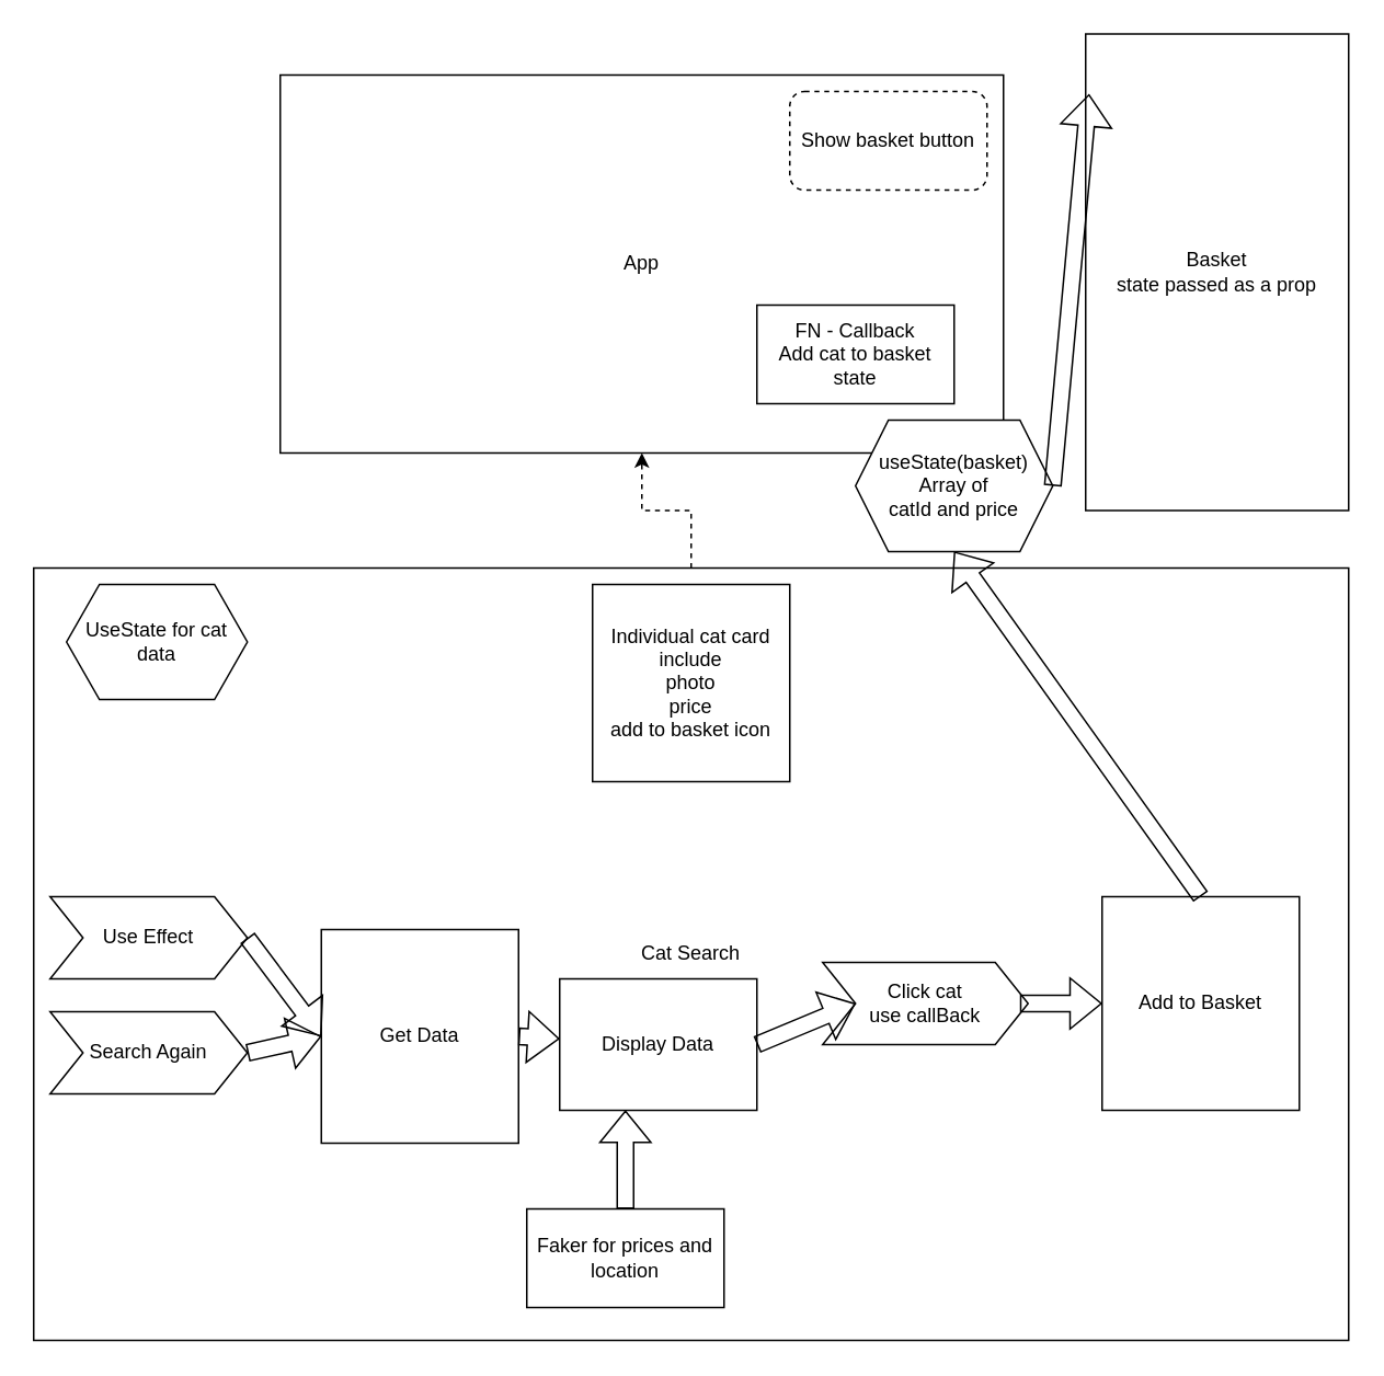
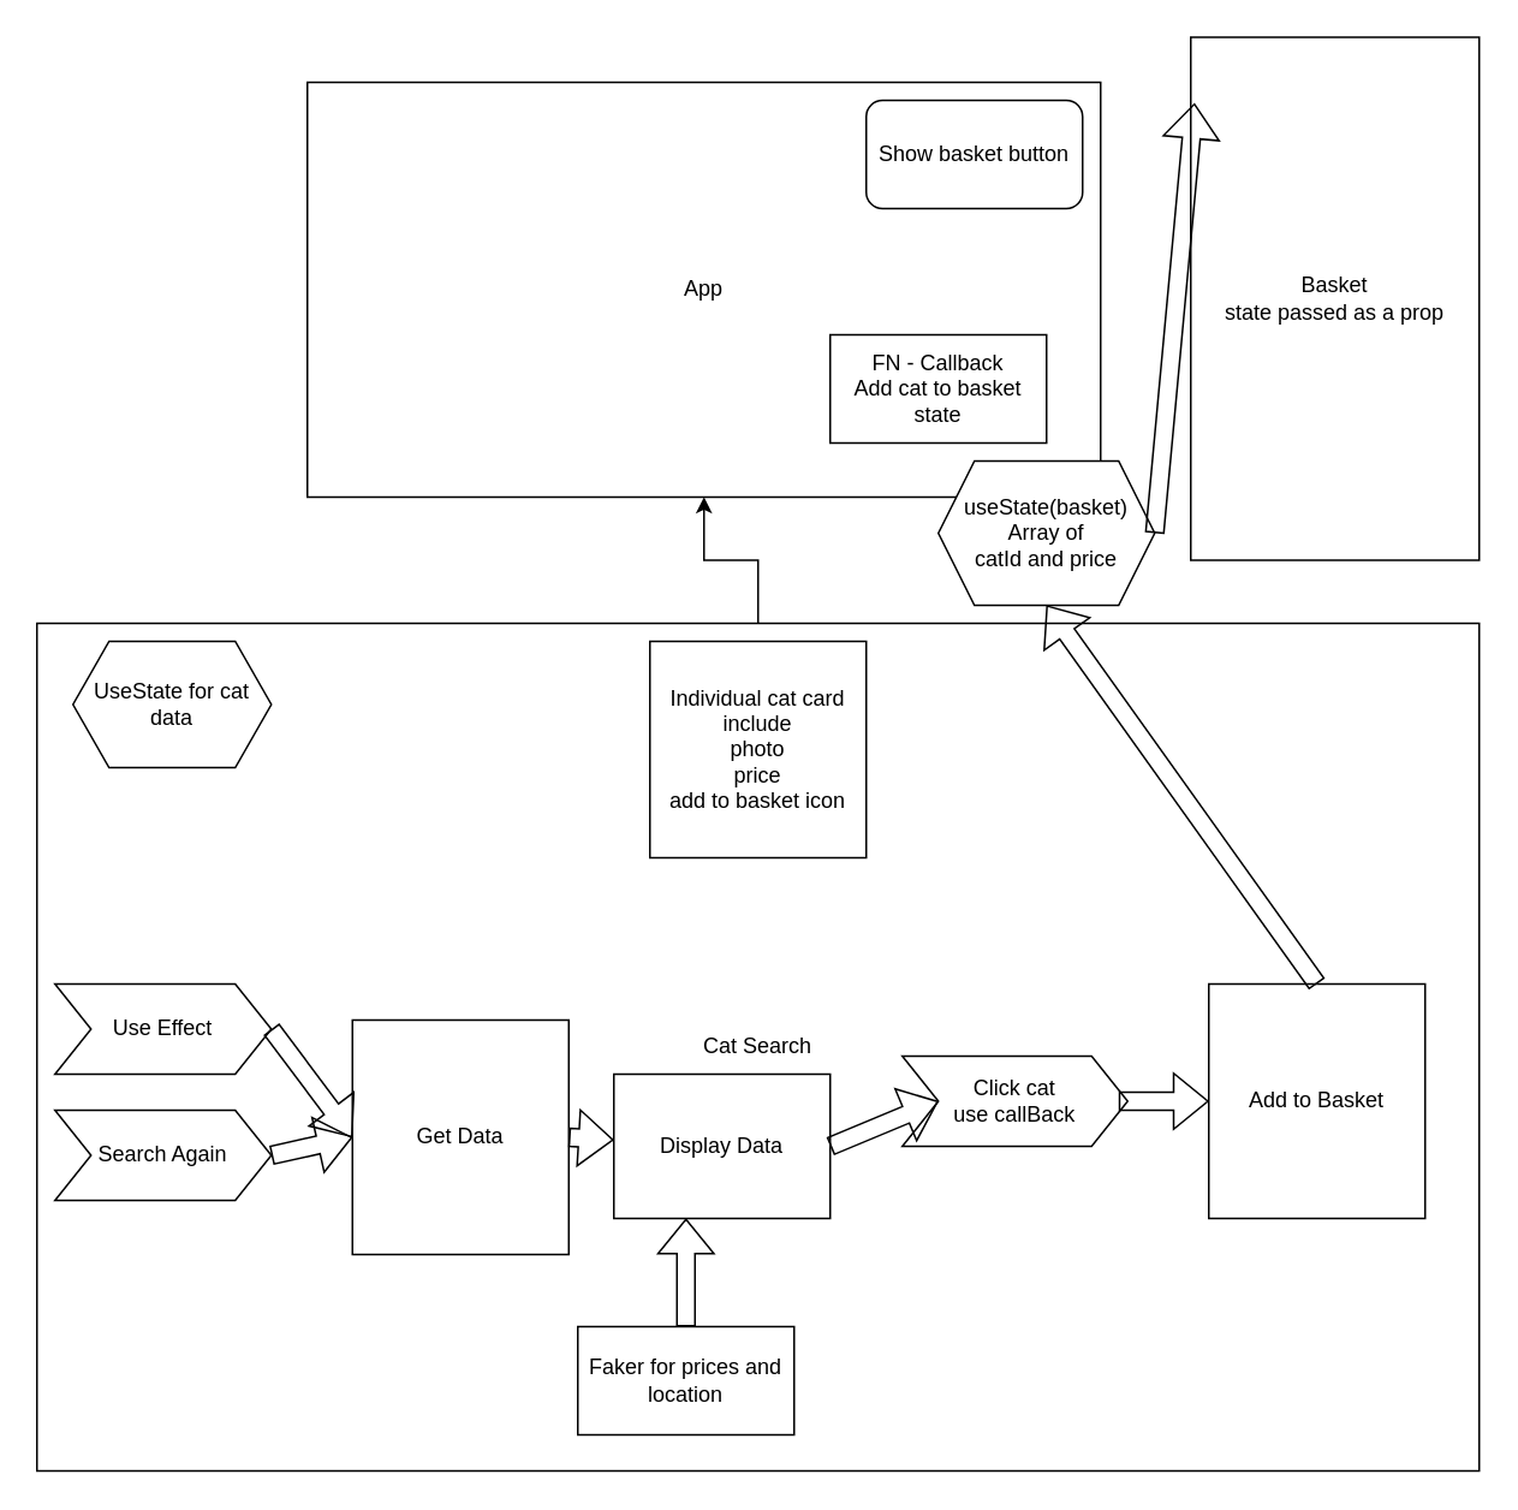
  <mxCell id="0" />
  <mxCell id="1" parent="0" />
  <mxCell id="2" value="App" style="rounded=0;whiteSpace=wrap;html=1;" parent="1" vertex="1"><mxGeometry x="170" y="45" width="440" height="230" as="geometry" /></mxCell>
- <mxCell id="3" value="" style="edgeStyle=orthogonalEdgeStyle;rounded=0;orthogonalLoop=1;jettySize=auto;html=1;dashed=1;" parent="1" source="4" target="2" edge="1"><mxGeometry relative="1" as="geometry" /></mxCell>
+ <mxCell id="3" value="" style="edgeStyle=orthogonalEdgeStyle;rounded=0;orthogonalLoop=1;jettySize=auto;html=1;" parent="1" source="4" target="2" edge="1"><mxGeometry relative="1" as="geometry" /></mxCell>
  <mxCell id="4" value="Cat Search" style="rounded=0;whiteSpace=wrap;html=1;" parent="1" vertex="1"><mxGeometry y="345" width="800" height="470" as="geometry" x="20" /></mxCell>
  <mxCell id="5" value="Display Data" style="rounded=0;whiteSpace=wrap;html=1;" parent="1" vertex="1"><mxGeometry x="340" y="595" width="120" height="80" as="geometry" /></mxCell>
  <mxCell id="6" value="Get Data" style="rounded=0;whiteSpace=wrap;html=1;" parent="1" vertex="1"><mxGeometry x="195" y="565" width="120" height="130" as="geometry" /></mxCell>
  <mxCell id="7" value="FN - Callback&lt;br&gt;Add cat to basket state" style="rounded=0;whiteSpace=wrap;html=1;" parent="1" vertex="1"><mxGeometry x="460" y="185" width="120" height="60" as="geometry" /></mxCell>
  <mxCell id="8" value="Click cat&lt;br&gt;use callBack" style="shape=step;perimeter=stepPerimeter;whiteSpace=wrap;html=1;fixedSize=1;" parent="1" vertex="1"><mxGeometry x="500" y="585" width="125" height="50" as="geometry" /></mxCell>
  <mxCell id="9" value="Use Effect" style="shape=step;perimeter=stepPerimeter;whiteSpace=wrap;html=1;fixedSize=1;" parent="1" vertex="1"><mxGeometry x="30" y="545" width="120" height="50" as="geometry" /></mxCell>
  <mxCell id="10" value="Search Again" style="shape=step;perimeter=stepPerimeter;whiteSpace=wrap;html=1;fixedSize=1;" parent="1" vertex="1"><mxGeometry x="30" y="615" width="120" height="50" as="geometry" /></mxCell>
  <mxCell id="11" value="Add to Basket" style="rounded=0;whiteSpace=wrap;html=1;" parent="1" vertex="1"><mxGeometry x="670" y="545" width="120" height="130" as="geometry" /></mxCell>
  <mxCell id="12" value="Basket&lt;br&gt;state passed as a prop" style="rounded=0;whiteSpace=wrap;html=1;" parent="1" vertex="1"><mxGeometry x="660" y="20" width="160" height="290" as="geometry" /></mxCell>
  <mxCell id="13" value="useState(basket)&lt;br&gt;Array of&lt;br&gt;catId and price" style="shape=hexagon;perimeter=hexagonPerimeter2;whiteSpace=wrap;html=1;fixedSize=1;" parent="1" vertex="1"><mxGeometry x="520" y="255" width="120" height="80" as="geometry" /></mxCell>
  <mxCell id="14" value="" style="shape=flexArrow;endArrow=classic;html=1;rounded=0;exitX=1;exitY=0.5;exitDx=0;exitDy=0;" parent="1" source="6" target="5" edge="1"><mxGeometry width="50" height="50" relative="1" as="geometry"><mxPoint x="320" y="655" as="sourcePoint" /><mxPoint x="370" y="605" as="targetPoint" /></mxGeometry></mxCell>
  <mxCell id="15" value="Faker for prices and location" style="rounded=0;whiteSpace=wrap;html=1;" parent="1" vertex="1"><mxGeometry x="320" y="735" width="120" height="60" as="geometry" /></mxCell>
  <mxCell id="16" value="" style="shape=flexArrow;endArrow=classic;html=1;rounded=0;exitX=0.5;exitY=0;exitDx=0;exitDy=0;" parent="1" source="15" edge="1"><mxGeometry width="50" height="50" relative="1" as="geometry"><mxPoint x="320" y="655" as="sourcePoint" /><mxPoint x="380" y="675" as="targetPoint" /></mxGeometry></mxCell>
  <mxCell id="17" value="" style="shape=flexArrow;endArrow=classic;html=1;rounded=0;entryX=0;entryY=0.5;entryDx=0;entryDy=0;exitX=1;exitY=0.5;exitDx=0;exitDy=0;" parent="1" source="5" target="8" edge="1"><mxGeometry width="50" height="50" relative="1" as="geometry"><mxPoint x="320" y="635" as="sourcePoint" /><mxPoint x="370" y="585" as="targetPoint" /></mxGeometry></mxCell>
  <mxCell id="18" value="" style="shape=flexArrow;endArrow=classic;html=1;rounded=0;exitX=1;exitY=0.5;exitDx=0;exitDy=0;entryX=0;entryY=0.5;entryDx=0;entryDy=0;" parent="1" source="9" target="6" edge="1"><mxGeometry width="50" height="50" relative="1" as="geometry"><mxPoint x="320" y="635" as="sourcePoint" /><mxPoint x="370" y="585" as="targetPoint" /></mxGeometry></mxCell>
  <mxCell id="19" value="" style="shape=flexArrow;endArrow=classic;html=1;rounded=0;exitX=1;exitY=0.5;exitDx=0;exitDy=0;entryX=0;entryY=0.5;entryDx=0;entryDy=0;" parent="1" source="10" edge="1" target="6"><mxGeometry width="50" height="50" relative="1" as="geometry"><mxPoint x="160" y="580" as="sourcePoint" /><mxPoint x="170" y="615" as="targetPoint" /></mxGeometry></mxCell>
  <mxCell id="20" value="" style="shape=flexArrow;endArrow=classic;html=1;rounded=0;entryX=0;entryY=0.5;entryDx=0;entryDy=0;" parent="1" target="11" edge="1"><mxGeometry width="50" height="50" relative="1" as="geometry"><mxPoint x="620" y="610" as="sourcePoint" /><mxPoint x="370" y="585" as="targetPoint" /></mxGeometry></mxCell>
  <mxCell id="21" value="" style="shape=flexArrow;endArrow=classic;html=1;rounded=0;entryX=0.013;entryY=0.126;entryDx=0;entryDy=0;entryPerimeter=0;exitX=1;exitY=0.5;exitDx=0;exitDy=0;" parent="1" source="13" target="12" edge="1"><mxGeometry width="50" height="50" relative="1" as="geometry"><mxPoint x="320" y="235" as="sourcePoint" /><mxPoint x="370" y="185" as="targetPoint" /></mxGeometry></mxCell>
  <mxCell id="22" value="Individual cat card&lt;br&gt;include&lt;br&gt;photo&lt;br&gt;price&lt;br&gt;add to basket icon" style="whiteSpace=wrap;html=1;aspect=fixed;" parent="1" vertex="1"><mxGeometry x="360" y="355" width="120" height="120" as="geometry" /></mxCell>
  <mxCell id="23" value="" style="shape=flexArrow;endArrow=classic;html=1;rounded=0;exitX=0.5;exitY=0;exitDx=0;exitDy=0;entryX=0.5;entryY=1;entryDx=0;entryDy=0;" edge="1" parent="1" source="11" target="13"><mxGeometry width="50" height="50" relative="1" as="geometry"><mxPoint x="705" y="485" as="sourcePoint" /><mxPoint x="580" y="385" as="targetPoint" /></mxGeometry></mxCell>
- <mxCell id="24" value="Show basket button" style="rounded=1;whiteSpace=wrap;html=1;dashed=1;" vertex="1" parent="1"><mxGeometry x="480" y="55" width="120" height="60" as="geometry" /></mxCell>
+ <mxCell id="24" value="Show basket button" style="rounded=1;whiteSpace=wrap;html=1;" vertex="1" parent="1"><mxGeometry x="480" y="55" width="120" height="60" as="geometry" /></mxCell>
  <mxCell id="25" value="UseState for cat data" style="shape=hexagon;perimeter=hexagonPerimeter2;whiteSpace=wrap;html=1;fixedSize=1;" vertex="1" parent="1"><mxGeometry x="40" y="355" width="110" height="70" as="geometry" /></mxCell>
